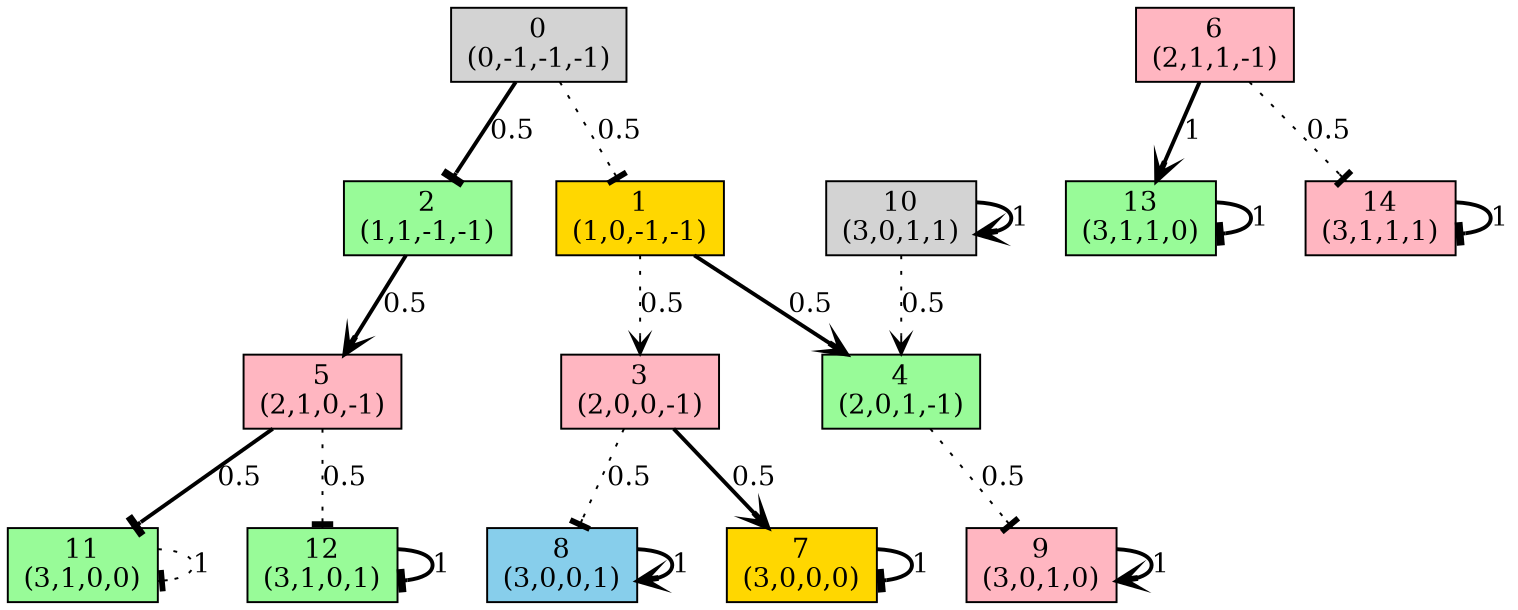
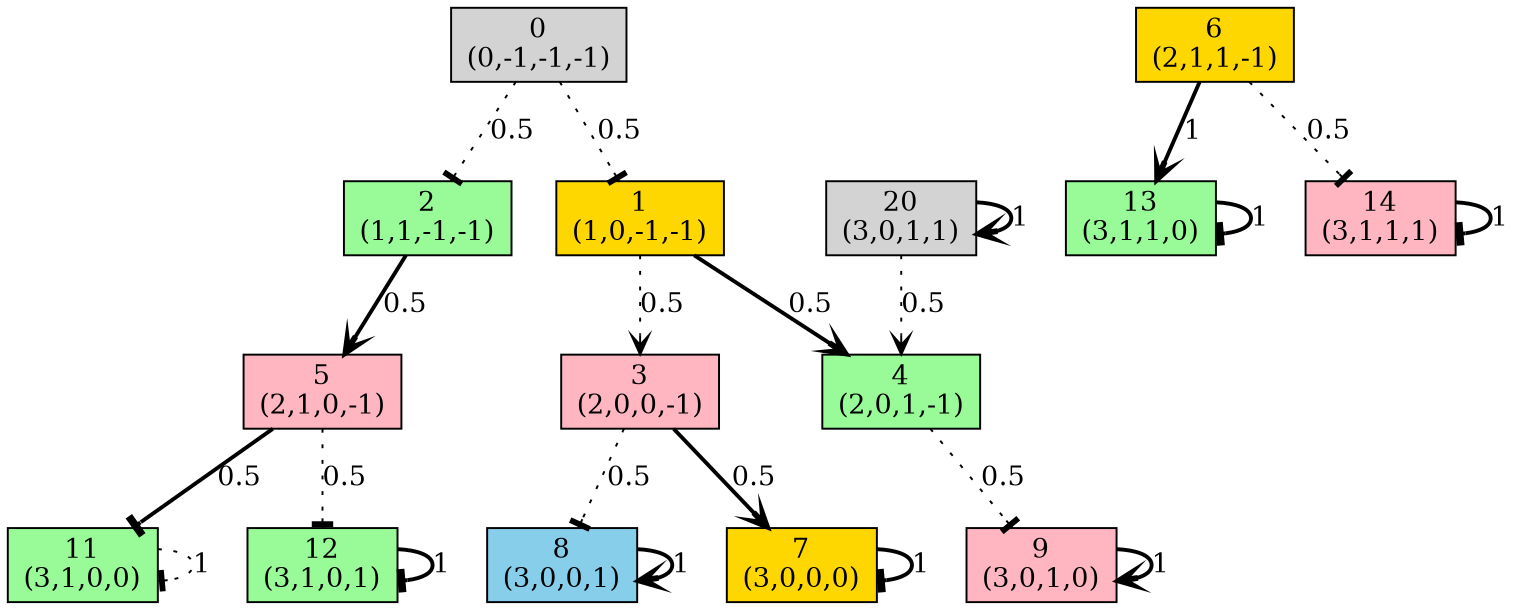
  digraph {
    node [fillcolor=palegreen shape=box style=filled]
    edge [arrowhead=tee style=bold]
    n1 [fillcolor=lightgrey label="0\n(0,-1,-1,-1)"]
    n2 [fillcolor=gold label="1\n(1,0,-1,-1)"]
    n3 [label="2\n(1,1,-1,-1)"]
    n4 [fillcolor=lightpink label="3\n(2,0,0,-1)"]
    n5 [label="4\n(2,0,1,-1)"]
    n6 [fillcolor=lightpink label="5\n(2,1,0,-1)"]
    n7 [fillcolor=gold label="7\n(3,0,0,0)"]
    n8 [fillcolor=skyblue label="8\n(3,0,0,1)"]
    n9 [fillcolor=lightpink label="9\n(3,0,1,0)"]
    n10 [label="11\n(3,1,0,0)"]
    n11 [label="12\n(3,1,0,1)"]
-   n12 [fillcolor=lightpink label="6\n(2,1,1,-1)"]
+   n12 [fillcolor=gold label="6\n(2,1,1,-1)"]
    n13 [label="13\n(3,1,1,0)"]
    n14 [fillcolor=lightpink label="14\n(3,1,1,1)"]
-   n15 [fillcolor=lightgrey label="10\n(3,0,1,1)"]
+   n15 [fillcolor=lightgrey label="20\n(3,0,1,1)"]
    n1 -> n2 [label=0.5 style=dotted]
-   n1 -> n3 [label=0.5]
+   n1 -> n3 [label=0.5 style=dotted]
    n2 -> n4 [arrowhead=vee label=0.5 style=dotted]
    n2 -> n5 [arrowhead=vee label=0.5]
    n3 -> n6 [arrowhead=vee label=0.5]
    n4 -> n7 [arrowhead=vee label=0.5]
    n4 -> n8 [label=0.5 style=dotted]
    n5 -> n9 [label=0.5 style=dotted]
    n6 -> n10 [label=0.5]
    n6 -> n11 [label=0.5 style=dotted]
    n7 -> n7 [label=1]
    n8 -> n8 [arrowhead=vee label=1]
    n9 -> n9 [arrowhead=vee label=1]
    n10 -> n10 [label=1 style=dotted]
    n11 -> n11 [label=1]
    n12 -> n13 [arrowhead=vee label=1]
    n12 -> n14 [label=0.5 style=dotted]
    n13 -> n13 [label=1]
    n14 -> n14 [label=1]
    n15 -> n5 [arrowhead=vee label=0.5 style=dotted]
    n15 -> n15 [arrowhead=vee label=1]
  }
